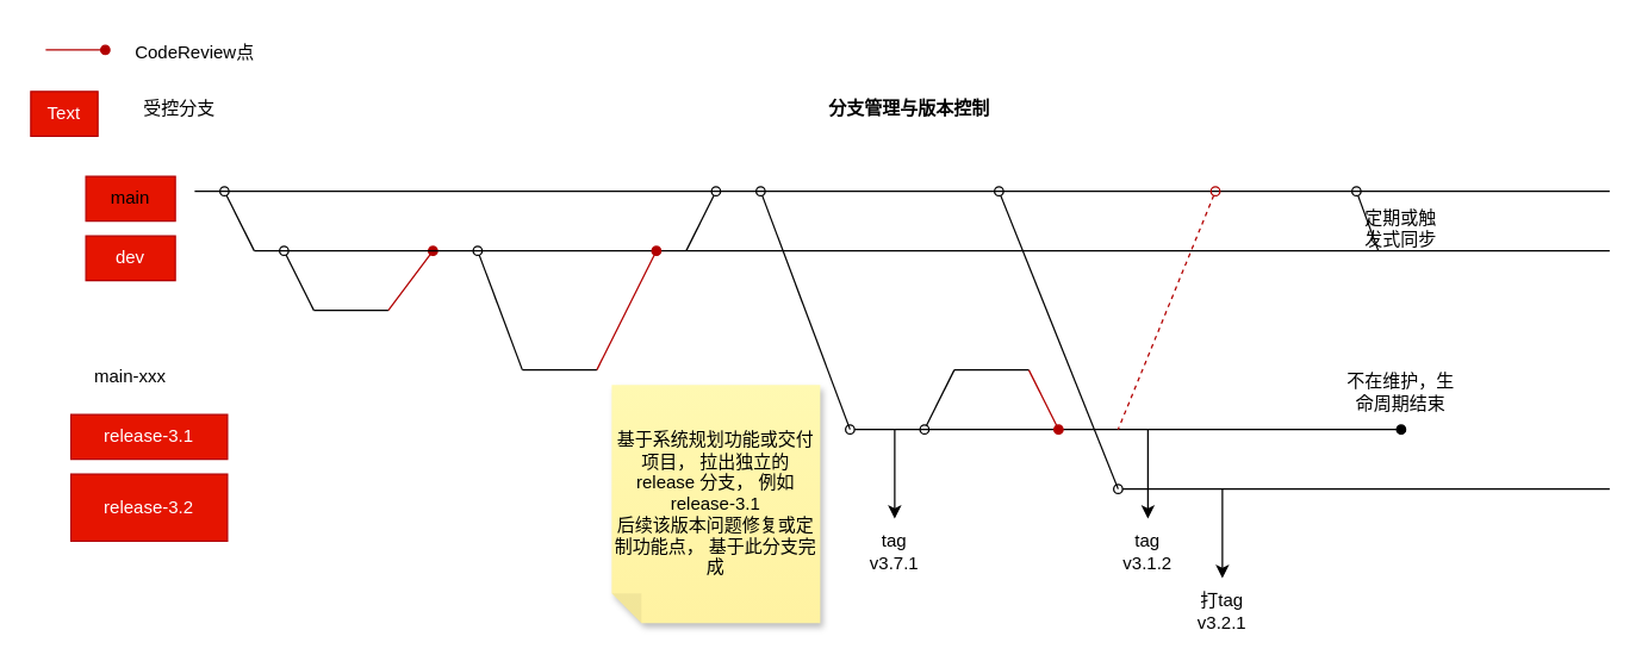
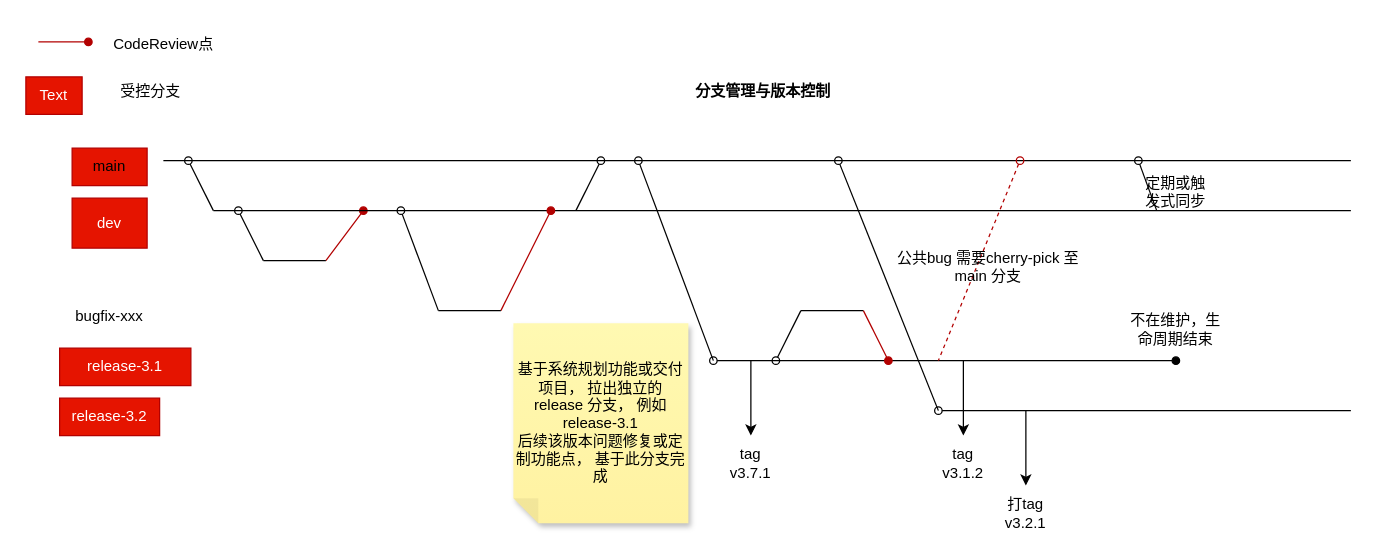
  <mxCell id="0" />
  <mxCell id="1" parent="0" />
  <mxCell id="2" value="&lt;font color=&quot;#000000&quot;&gt;main&lt;/font&gt;" style="text;strokeColor=#B20000;align=center;fillColor=#e51400;html=1;verticalAlign=middle;whiteSpace=wrap;rounded=0;fontColor=#ffffff;" parent="1" vertex="1"><mxGeometry x="57" y="118" width="60" height="30" as="geometry" /></mxCell>
- <mxCell id="3" value="dev" style="text;strokeColor=#B20000;align=center;fillColor=#e51400;html=1;verticalAlign=middle;whiteSpace=wrap;rounded=0;fontColor=#ffffff;" parent="1" vertex="1"><mxGeometry x="57" y="158" width="60" height="30" as="geometry" /></mxCell>
- <mxCell id="4" value="main-xxx" style="text;strokeColor=none;align=center;fillColor=none;html=1;verticalAlign=middle;whiteSpace=wrap;rounded=0;" parent="1" vertex="1"><mxGeometry x="57" y="238" width="60" height="30" as="geometry" /></mxCell>
+ <mxCell id="3" value="dev" style="text;strokeColor=#B20000;align=center;fillColor=#e51400;html=1;verticalAlign=middle;whiteSpace=wrap;rounded=0;fontColor=#ffffff;" parent="1" vertex="1"><mxGeometry x="57" y="158" width="60" height="40" as="geometry" /></mxCell>
+ <mxCell id="4" value="bugfix-xxx" style="text;strokeColor=none;align=center;fillColor=none;html=1;verticalAlign=middle;whiteSpace=wrap;rounded=0;" parent="1" vertex="1"><mxGeometry x="57" y="238" width="60" height="30" as="geometry" /></mxCell>
  <mxCell id="5" value="release-3.1" style="text;strokeColor=#B20000;align=center;fillColor=#e51400;html=1;verticalAlign=middle;whiteSpace=wrap;rounded=0;fontColor=#ffffff;" parent="1" vertex="1"><mxGeometry x="47" y="278" width="105" height="30" as="geometry" /></mxCell>
  <mxCell id="6" value="" style="edgeStyle=none;orthogonalLoop=1;jettySize=auto;html=1;rounded=0;endArrow=none;endFill=0;startArrow=oval;startFill=0;" parent="1" edge="1"><mxGeometry width="80" relative="1" as="geometry"><mxPoint x="150" y="128" as="sourcePoint" /><mxPoint x="170" y="168" as="targetPoint" /><Array as="points" /></mxGeometry></mxCell>
  <mxCell id="7" value="" style="edgeStyle=none;orthogonalLoop=1;jettySize=auto;html=1;rounded=0;endArrow=none;endFill=0;startArrow=oval;startFill=1;fillColor=#e51400;strokeColor=#B20000;" parent="1" edge="1"><mxGeometry width="80" relative="1" as="geometry"><mxPoint x="290" y="168" as="sourcePoint" /><mxPoint x="260" y="208" as="targetPoint" /><Array as="points" /></mxGeometry></mxCell>
  <mxCell id="8" value="" style="endArrow=none;html=1;rounded=0;" parent="1" edge="1"><mxGeometry width="50" height="50" relative="1" as="geometry"><mxPoint x="130" y="128" as="sourcePoint" /><mxPoint x="1080" y="128" as="targetPoint" /></mxGeometry></mxCell>
  <mxCell id="9" value="" style="endArrow=none;html=1;rounded=0;" parent="1" edge="1"><mxGeometry width="50" height="50" relative="1" as="geometry"><mxPoint x="170" y="168" as="sourcePoint" /><mxPoint x="1080" y="168" as="targetPoint" /></mxGeometry></mxCell>
  <mxCell id="10" value="" style="endArrow=none;html=1;rounded=0;" parent="1" edge="1"><mxGeometry width="50" height="50" relative="1" as="geometry"><mxPoint x="210" y="208" as="sourcePoint" /><mxPoint x="260" y="208" as="targetPoint" /></mxGeometry></mxCell>
  <mxCell id="11" value="" style="edgeStyle=none;orthogonalLoop=1;jettySize=auto;html=1;rounded=0;endArrow=none;endFill=0;startArrow=oval;startFill=0;exitX=0.021;exitY=0.5;exitDx=0;exitDy=0;exitPerimeter=0;" parent="1" edge="1"><mxGeometry width="80" relative="1" as="geometry"><mxPoint x="190" y="168" as="sourcePoint" /><mxPoint x="210" y="208" as="targetPoint" /><Array as="points" /></mxGeometry></mxCell>
  <mxCell id="12" value="" style="edgeStyle=none;orthogonalLoop=1;jettySize=auto;html=1;rounded=0;endArrow=none;endFill=0;startArrow=oval;startFill=1;fillColor=#e51400;strokeColor=#B20000;" parent="1" edge="1"><mxGeometry width="80" relative="1" as="geometry"><mxPoint x="440" y="168" as="sourcePoint" /><mxPoint x="400" y="248" as="targetPoint" /><Array as="points" /></mxGeometry></mxCell>
  <mxCell id="13" value="" style="endArrow=none;html=1;rounded=0;" parent="1" edge="1"><mxGeometry width="50" height="50" relative="1" as="geometry"><mxPoint x="350" y="248" as="sourcePoint" /><mxPoint x="400" y="248" as="targetPoint" /></mxGeometry></mxCell>
  <mxCell id="14" value="" style="edgeStyle=none;orthogonalLoop=1;jettySize=auto;html=1;rounded=0;endArrow=none;endFill=0;startArrow=oval;startFill=0;" parent="1" edge="1"><mxGeometry width="80" relative="1" as="geometry"><mxPoint x="320" y="168" as="sourcePoint" /><mxPoint x="350" y="248" as="targetPoint" /><Array as="points" /></mxGeometry></mxCell>
  <mxCell id="15" value="CodeReview点&amp;nbsp;" style="text;strokeColor=none;align=center;fillColor=none;html=1;verticalAlign=middle;whiteSpace=wrap;rounded=0;strokeWidth=1;" parent="1" vertex="1"><mxGeometry x="82" y="20" width="100" height="30" as="geometry" /></mxCell>
  <mxCell id="16" value="" style="edgeStyle=none;orthogonalLoop=1;jettySize=auto;html=1;rounded=0;endArrow=none;endFill=0;startArrow=oval;startFill=0;exitX=0.021;exitY=0.5;exitDx=0;exitDy=0;exitPerimeter=0;" parent="1" edge="1"><mxGeometry width="80" relative="1" as="geometry"><mxPoint x="480" y="128" as="sourcePoint" /><mxPoint x="460" y="168" as="targetPoint" /><Array as="points" /></mxGeometry></mxCell>
  <mxCell id="17" value="" style="edgeStyle=none;orthogonalLoop=1;jettySize=auto;html=1;rounded=0;endArrow=oval;endFill=1;startArrow=oval;startFill=0;fontFamily=Helvetica;fontSize=11;fontColor=default;align=center;strokeColor=default;" parent="1" edge="1"><mxGeometry width="50" height="50" relative="1" as="geometry"><mxPoint x="570" y="288" as="sourcePoint" /><mxPoint x="940" y="288" as="targetPoint" /></mxGeometry></mxCell>
  <mxCell id="18" value="" style="edgeStyle=none;orthogonalLoop=1;jettySize=auto;html=1;rounded=0;endArrow=none;endFill=0;startArrow=oval;startFill=0;" parent="1" edge="1"><mxGeometry width="80" relative="1" as="geometry"><mxPoint x="510" y="128" as="sourcePoint" /><mxPoint x="570" y="288" as="targetPoint" /><Array as="points" /></mxGeometry></mxCell>
  <mxCell id="19" value="基于系统规划功能或交付项目， 拉出独立的release 分支， 例如release-3.1&lt;br&gt;后续该版本问题修复或定制功能点， 基于此分支完成" style="shape=note;whiteSpace=wrap;html=1;backgroundOutline=1;fontColor=#000000;darkOpacity=0.05;fillColor=#FFF9B2;strokeColor=none;fillStyle=solid;direction=west;gradientDirection=north;gradientColor=#FFF2A1;shadow=1;size=20;pointerEvents=1;strokeWidth=1;" parent="1" vertex="1"><mxGeometry x="410" y="258" width="140" height="160" as="geometry" /></mxCell>
  <mxCell id="20" value="" style="edgeStyle=none;orthogonalLoop=1;jettySize=auto;html=1;rounded=0;endArrow=none;endFill=0;startArrow=oval;startFill=1;fillColor=#e51400;strokeColor=#B20000;" parent="1" edge="1"><mxGeometry width="80" relative="1" as="geometry"><mxPoint x="70" y="33" as="sourcePoint" /><mxPoint x="30" y="33" as="targetPoint" /><Array as="points" /></mxGeometry></mxCell>
  <mxCell id="21" value="" style="edgeStyle=none;orthogonalLoop=1;jettySize=auto;html=1;rounded=0;endArrow=none;endFill=0;startArrow=oval;startFill=0;entryX=0;entryY=0.5;entryDx=0;entryDy=0;entryPerimeter=0;dashed=1;fillColor=#e51400;strokeColor=#B20000;" parent="1" edge="1"><mxGeometry width="80" relative="1" as="geometry"><mxPoint x="815.33" y="128" as="sourcePoint" /><mxPoint x="750" y="288" as="targetPoint" /><Array as="points" /></mxGeometry></mxCell>
+ <mxCell id="22" value="公共bug 需要cherry-pick 至main 分支" style="text;strokeColor=none;align=center;fillColor=none;html=1;verticalAlign=middle;whiteSpace=wrap;rounded=0;strokeWidth=1;" parent="1" vertex="1"><mxGeometry x="710" y="198" width="160" height="30" as="geometry" /></mxCell>
  <mxCell id="23" value="" style="endArrow=classic;html=1;rounded=0;" parent="1" edge="1"><mxGeometry width="50" height="50" relative="1" as="geometry"><mxPoint x="600" y="288" as="sourcePoint" /><mxPoint x="600" y="348" as="targetPoint" /></mxGeometry></mxCell>
  <mxCell id="24" value="&lt;br&gt;tag&lt;br&gt;v3.7.1" style="text;strokeColor=none;align=center;fillColor=none;html=1;verticalAlign=middle;whiteSpace=wrap;rounded=0;strokeWidth=1;" parent="1" vertex="1"><mxGeometry x="570" y="348" width="60" height="30" as="geometry" /></mxCell>
  <mxCell id="25" value="" style="edgeStyle=none;orthogonalLoop=1;jettySize=auto;html=1;rounded=0;endArrow=none;endFill=0;startArrow=oval;startFill=1;fillColor=#e51400;strokeColor=#B20000;" parent="1" edge="1"><mxGeometry width="80" relative="1" as="geometry"><mxPoint x="710" y="288" as="sourcePoint" /><mxPoint x="690" y="248" as="targetPoint" /><Array as="points" /></mxGeometry></mxCell>
  <mxCell id="26" value="" style="endArrow=none;html=1;rounded=0;" parent="1" edge="1"><mxGeometry width="50" height="50" relative="1" as="geometry"><mxPoint x="690" y="248" as="sourcePoint" /><mxPoint x="640" y="248" as="targetPoint" /></mxGeometry></mxCell>
  <mxCell id="27" value="" style="edgeStyle=none;orthogonalLoop=1;jettySize=auto;html=1;rounded=0;endArrow=none;endFill=0;startArrow=oval;startFill=0;" parent="1" edge="1"><mxGeometry width="80" relative="1" as="geometry"><mxPoint x="620" y="288" as="sourcePoint" /><mxPoint x="640" y="248" as="targetPoint" /><Array as="points" /></mxGeometry></mxCell>
  <mxCell id="28" value="" style="edgeStyle=none;orthogonalLoop=1;jettySize=auto;html=1;rounded=0;endArrow=none;endFill=0;startArrow=oval;startFill=0;exitX=0.021;exitY=0.5;exitDx=0;exitDy=0;exitPerimeter=0;entryX=0;entryY=0.5;entryDx=0;entryDy=0;entryPerimeter=0;" parent="1" edge="1"><mxGeometry width="80" relative="1" as="geometry"><mxPoint x="910" y="128" as="sourcePoint" /><mxPoint x="924.67" y="168" as="targetPoint" /><Array as="points" /></mxGeometry></mxCell>
  <mxCell id="29" value="定期或触发式同步" style="text;strokeColor=none;align=center;fillColor=none;html=1;verticalAlign=middle;whiteSpace=wrap;rounded=0;strokeWidth=1;" parent="1" vertex="1"><mxGeometry x="910" y="138" width="60" height="30" as="geometry" /></mxCell>
- <mxCell id="30" value="release-3.2" style="text;strokeColor=#B20000;align=center;fillColor=#e51400;html=1;verticalAlign=middle;whiteSpace=wrap;rounded=0;fontColor=#ffffff;" parent="1" vertex="1"><mxGeometry x="47" y="318" width="105" height="45" as="geometry" /></mxCell>
+ <mxCell id="30" value="release-3.2" style="text;strokeColor=#B20000;align=center;fillColor=#e51400;html=1;verticalAlign=middle;whiteSpace=wrap;rounded=0;fontColor=#ffffff;" parent="1" vertex="1"><mxGeometry x="47" y="318" width="80" height="30" as="geometry" /></mxCell>
  <mxCell id="31" value="" style="edgeStyle=none;orthogonalLoop=1;jettySize=auto;html=1;rounded=0;endArrow=none;endFill=0;startArrow=oval;startFill=0;fontFamily=Helvetica;fontSize=11;fontColor=default;align=center;strokeColor=default;" parent="1" edge="1"><mxGeometry width="50" height="50" relative="1" as="geometry"><mxPoint x="750" y="328" as="sourcePoint" /><mxPoint x="1080" y="328" as="targetPoint" /></mxGeometry></mxCell>
  <mxCell id="32" value="" style="edgeStyle=none;orthogonalLoop=1;jettySize=auto;html=1;rounded=0;endArrow=none;endFill=0;startArrow=oval;startFill=0;" parent="1" edge="1"><mxGeometry width="80" relative="1" as="geometry"><mxPoint x="670" y="128" as="sourcePoint" /><mxPoint x="750" y="328" as="targetPoint" /><Array as="points" /></mxGeometry></mxCell>
  <mxCell id="33" value="" style="endArrow=classic;html=1;rounded=0;" parent="1" edge="1"><mxGeometry width="50" height="50" relative="1" as="geometry"><mxPoint x="820" y="328" as="sourcePoint" /><mxPoint x="820" y="388" as="targetPoint" /></mxGeometry></mxCell>
  <mxCell id="34" value="&lt;br&gt;打tag&lt;br&gt;v3.2.1" style="text;strokeColor=none;align=center;fillColor=none;html=1;verticalAlign=middle;whiteSpace=wrap;rounded=0;strokeWidth=1;" parent="1" vertex="1"><mxGeometry x="790" y="388" width="60" height="30" as="geometry" /></mxCell>
  <mxCell id="35" value="不在维护，生命周期结束" style="text;strokeColor=none;align=center;fillColor=none;html=1;verticalAlign=middle;whiteSpace=wrap;rounded=0;strokeWidth=1;" parent="1" vertex="1"><mxGeometry x="900" y="248" width="80" height="30" as="geometry" /></mxCell>
  <mxCell id="36" value="" style="endArrow=classic;html=1;rounded=0;" parent="1" edge="1"><mxGeometry width="50" height="50" relative="1" as="geometry"><mxPoint x="770" y="288" as="sourcePoint" /><mxPoint x="770" y="348" as="targetPoint" /></mxGeometry></mxCell>
  <mxCell id="37" value="&lt;br&gt;tag&lt;br&gt;v3.1.2" style="text;strokeColor=none;align=center;fillColor=none;html=1;verticalAlign=middle;whiteSpace=wrap;rounded=0;strokeWidth=1;" parent="1" vertex="1"><mxGeometry x="740" y="348" width="60" height="30" as="geometry" /></mxCell>
  <mxCell id="38" value="&lt;font color=&quot;#000000&quot;&gt;&lt;b&gt;分支管理与版本控制&lt;/b&gt;&lt;/font&gt;" style="text;strokeColor=none;align=center;fillColor=none;html=1;verticalAlign=middle;whiteSpace=wrap;rounded=0;strokeWidth=1;fontColor=#FF3333;" parent="1" vertex="1"><mxGeometry x="540" y="58" width="140" height="30" as="geometry" /></mxCell>
  <mxCell id="39" value="Text" style="text;strokeColor=#B20000;align=center;fillColor=#e51400;html=1;verticalAlign=middle;whiteSpace=wrap;rounded=0;strokeWidth=1;fontColor=#ffffff;" parent="1" vertex="1"><mxGeometry x="20" y="61" width="45" height="30" as="geometry" /></mxCell>
  <mxCell id="40" value="受控分支" style="text;strokeColor=none;align=center;fillColor=none;html=1;verticalAlign=middle;whiteSpace=wrap;rounded=0;strokeWidth=1;fontColor=#000000;" parent="1" vertex="1"><mxGeometry x="90" y="58" width="60" height="30" as="geometry" /></mxCell>
